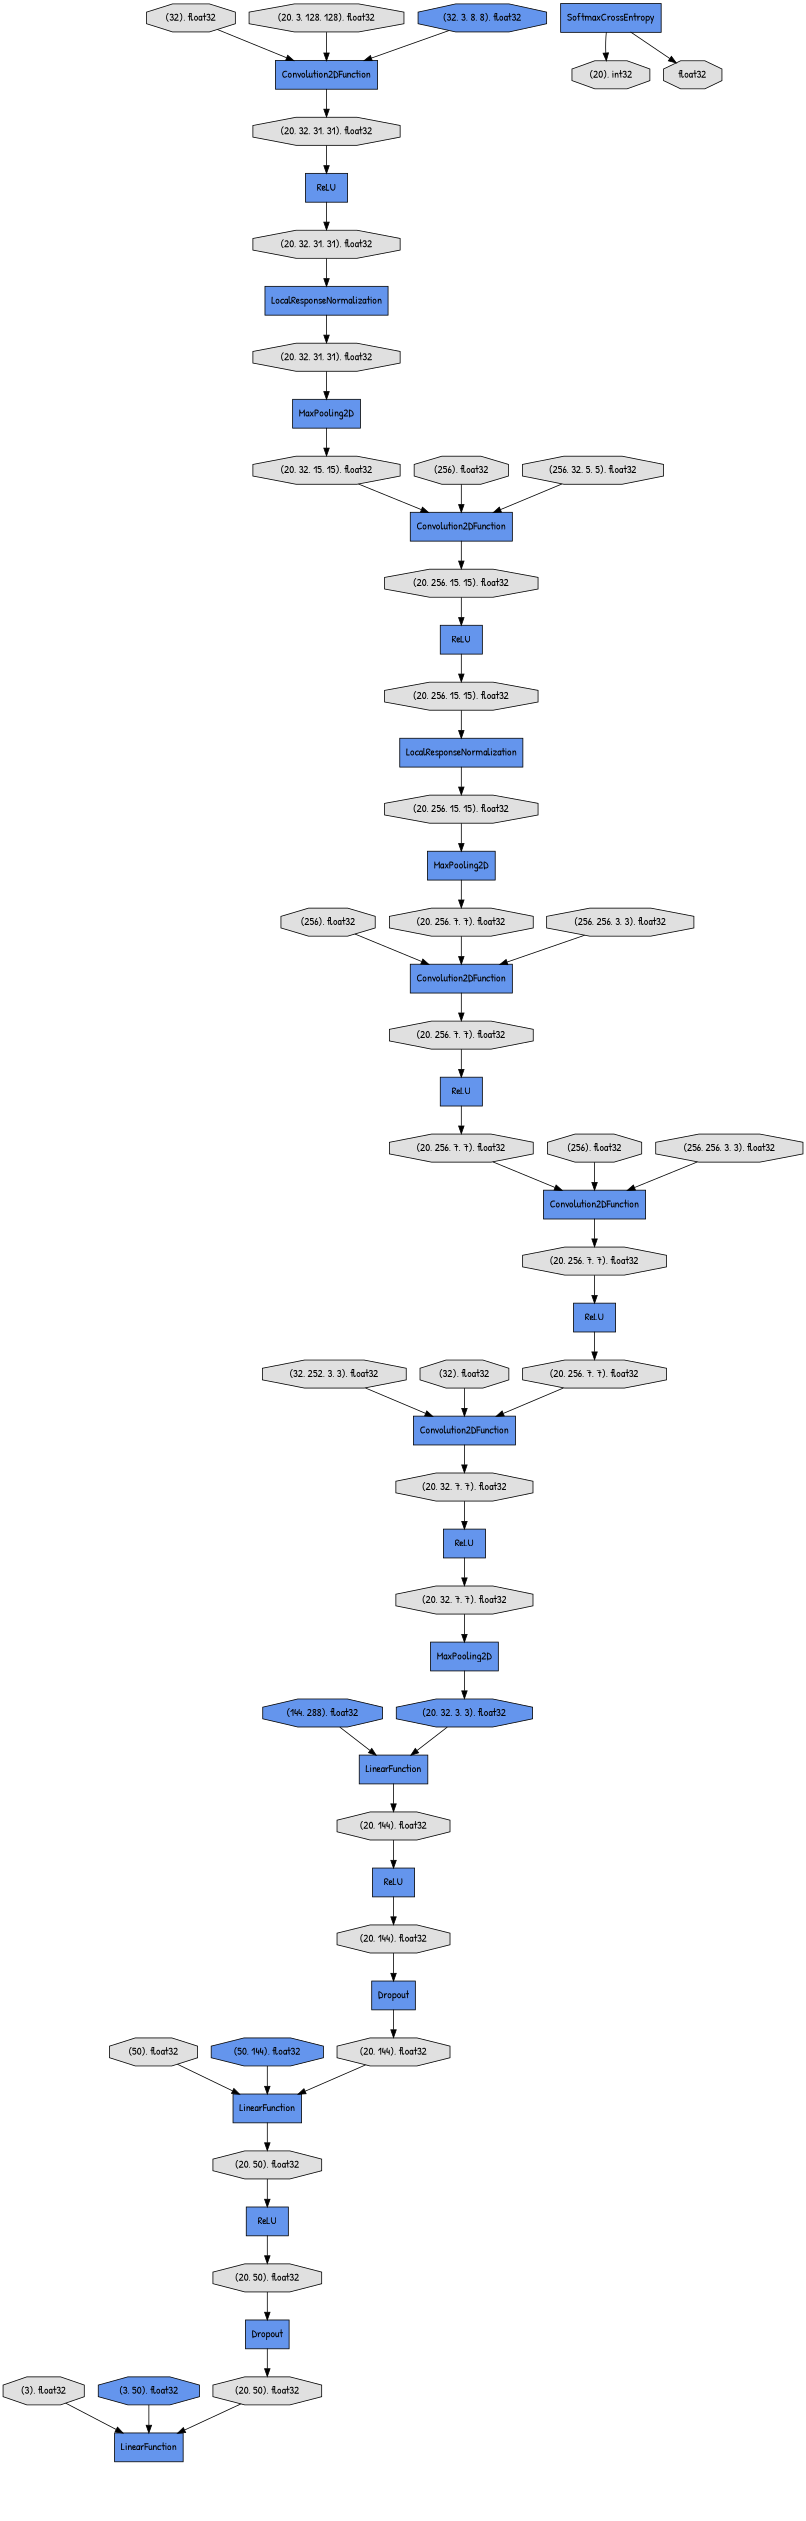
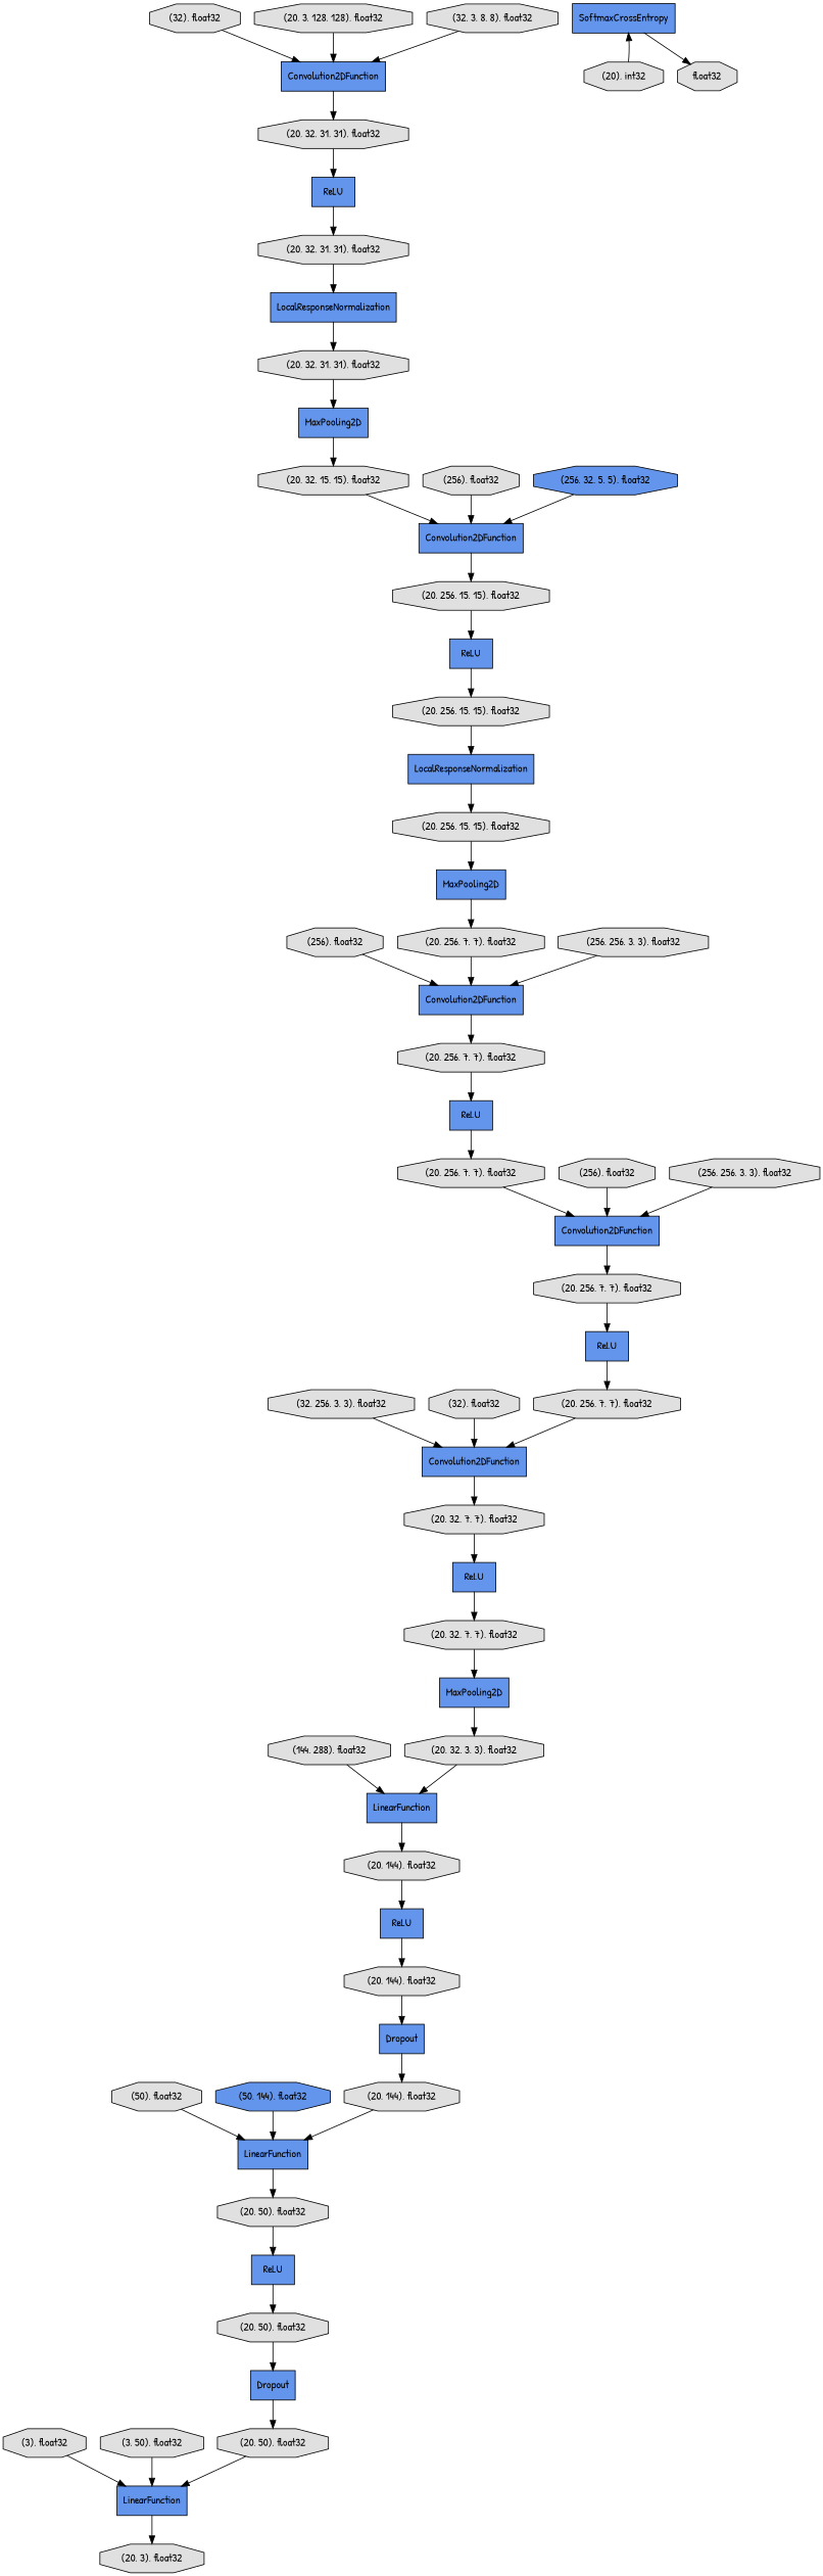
  digraph {
    fontname="Patrick Hand"
    rankdir=TB
    node [fillcolor="#E0E0E0" fontname="Patrick Hand" shape=octagon style=filled]
    edge [fontname="Patrick Hand"]
    n1 [label="(20, 256, 7, 7), float32"]
    n2 [fillcolor="#6495ED" label=Convolution2DFunction shape=record]
    n3 [label="(20, 32, 7, 7), float32"]
    n4 [label=float32]
    n5 [label="(32), float32"]
    n6 [fillcolor="#6495ED" label=Convolution2DFunction shape=record]
    n7 [label="(20, 32, 31, 31), float32"]
    n8 [fillcolor="#6495ED" label=LocalResponseNormalization shape=record]
    n9 [label="(20, 32, 31, 31), float32"]
    n10 [fillcolor="#6495ED" label=MaxPooling2D shape=record]
    n11 [label="(256), float32"]
    n12 [fillcolor="#6495ED" label=Convolution2DFunction shape=record]
    n13 [label="(20, 256, 7, 7), float32"]
    n14 [label="(20, 3, 128, 128), float32"]
    n15 [fillcolor="#6495ED" label=ReLU shape=record]
    n16 [label="(20, 32, 31, 31), float32"]
    n17 [label="(20, 256, 15, 15), float32"]
    n18 [fillcolor="#6495ED" label=MaxPooling2D shape=record]
    n19 [label="(20, 256, 7, 7), float32"]
    n20 [label="(3), float32"]
    n21 [fillcolor="#6495ED" label=LinearFunction shape=record]
+   n22 [label="(20, 3), float32"]
    n23 [label="(20, 256, 15, 15), float32"]
    n24 [fillcolor="#6495ED" label=LocalResponseNormalization shape=record]
    n25 [label="(20, 32, 15, 15), float32"]
    n26 [fillcolor="#6495ED" label=Convolution2DFunction shape=record]
    n27 [fillcolor="#6495ED" label=ReLU shape=record]
    n28 [label="(256, 256, 3, 3), float32"]
    n29 [fillcolor="#6495ED" label=MaxPooling2D shape=record]
-   n30 [fillcolor="#6495ED" label="(20, 32, 3, 3), float32"]
+   n30 [label="(20, 32, 3, 3), float32"]
    n31 [fillcolor="#6495ED" label=LinearFunction shape=record]
    n32 [fillcolor="#6495ED" label=ReLU shape=record]
    n33 [label="(20, 144), float32"]
    n34 [fillcolor="#6495ED" label=Dropout shape=record]
-   n35 [fillcolor="#6495ED" label="(144, 288), float32"]
+   n35 [label="(144, 288), float32"]
    n36 [label="(20, 144), float32"]
    n37 [label="(20, 32, 7, 7), float32"]
    n38 [fillcolor="#6495ED" label=ReLU shape=record]
    n39 [label="(20, 256, 7, 7), float32"]
    n40 [fillcolor="#6495ED" label=Convolution2DFunction shape=record]
    n41 [label="(256), float32"]
    n42 [label="(20, 256, 15, 15), float32"]
    n43 [label="(256), float32"]
    n44 [label="(20, 256, 7, 7), float32"]
    n45 [fillcolor="#6495ED" label=ReLU shape=record]
    n46 [fillcolor="#6495ED" label=ReLU shape=record]
    n47 [label="(20, 50), float32"]
    n48 [fillcolor="#6495ED" label=Dropout shape=record]
-   n49 [label="(32, 252, 3, 3), float32"]
+   n49 [label="(32, 256, 3, 3), float32"]
    n50 [fillcolor="#6495ED" label=LinearFunction shape=record]
    n51 [label="(20, 50), float32"]
    n52 [label="(20, 144), float32"]
-   n53 [label="(256, 32, 5, 5), float32"]
+   n53 [fillcolor="#6495ED" label="(256, 32, 5, 5), float32"]
    n54 [label="(20, 50), float32"]
    n55 [fillcolor="#6495ED" label=ReLU shape=record]
    n56 [label="(50), float32"]
-   n57 [fillcolor="#6495ED" label="(3, 50), float32"]
-   n58 [fillcolor="#6495ED" label="(32, 3, 8, 8), float32"]
+   n57 [label="(3, 50), float32"]
+   n58 [label="(32, 3, 8, 8), float32"]
    n59 [label="(20), int32"]
    n60 [fillcolor="#6495ED" label=SoftmaxCrossEntropy shape=record]
    n61 [label="(32), float32"]
    n62 [label="(256, 256, 3, 3), float32"]
    n63 [fillcolor="#6495ED" label="(50, 144), float32"]
    n1 -> n2
    n2 -> n3
    n3 -> n45
    n5 -> n6
    n6 -> n7
    n7 -> n15
    n8 -> n9
    n9 -> n10
    n10 -> n25
    n11 -> n12
    n12 -> n13
    n13 -> n38
    n14 -> n6
    n15 -> n16
    n16 -> n8
    n17 -> n18
    n18 -> n19
    n19 -> n12
    n20 -> n21
+   n21 -> n22
    n23 -> n24
    n24 -> n17
    n25 -> n26
    n26 -> n42
    n27 -> n1
    n28 -> n12
    n29 -> n30
    n30 -> n31
    n31 -> n36
    n32 -> n33
    n33 -> n34
    n34 -> n52
    n35 -> n31
    n36 -> n32
    n37 -> n29
    n38 -> n39
    n39 -> n40
    n40 -> n44
    n41 -> n26
    n42 -> n55
    n43 -> n40
    n44 -> n27
    n45 -> n37
    n46 -> n47
    n47 -> n48
    n48 -> n54
    n49 -> n2
    n50 -> n51
    n51 -> n46
    n52 -> n50
    n53 -> n26
    n54 -> n21
    n55 -> n23
    n56 -> n50
    n57 -> n21
    n58 -> n6
-   n60 -> n59
+   n59 -> n60
    n60 -> n4
    n61 -> n2
    n62 -> n40
    n63 -> n50
  }
